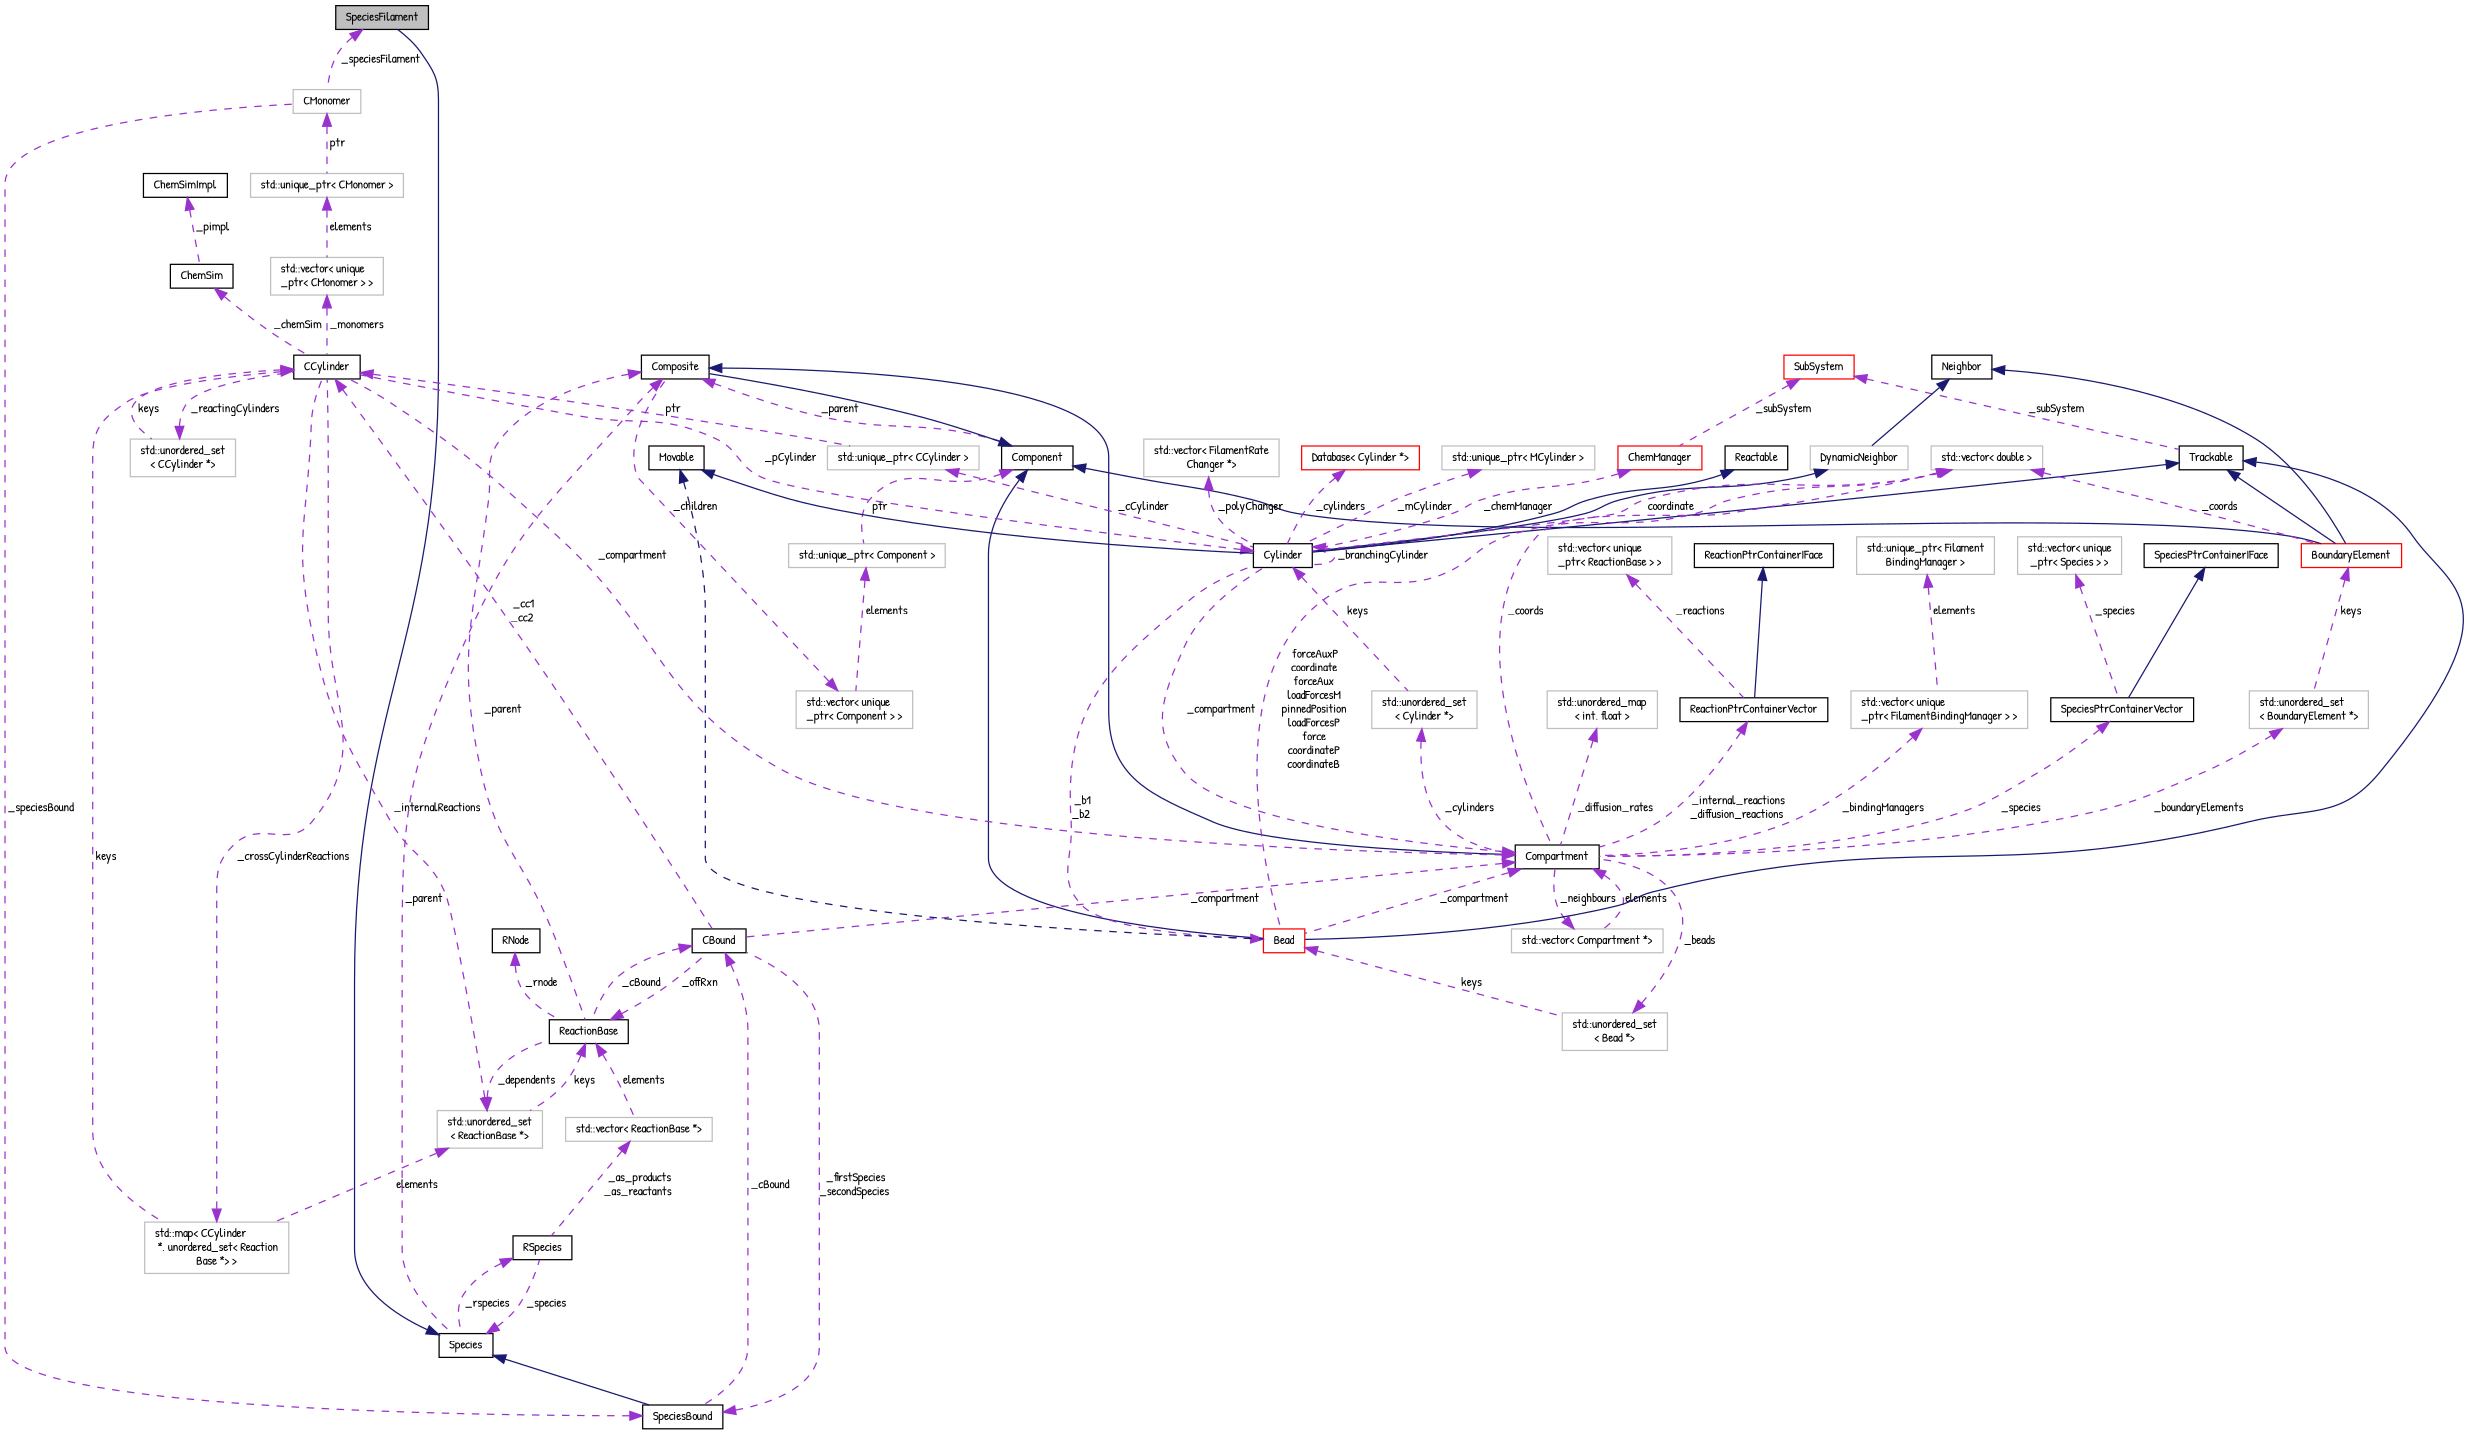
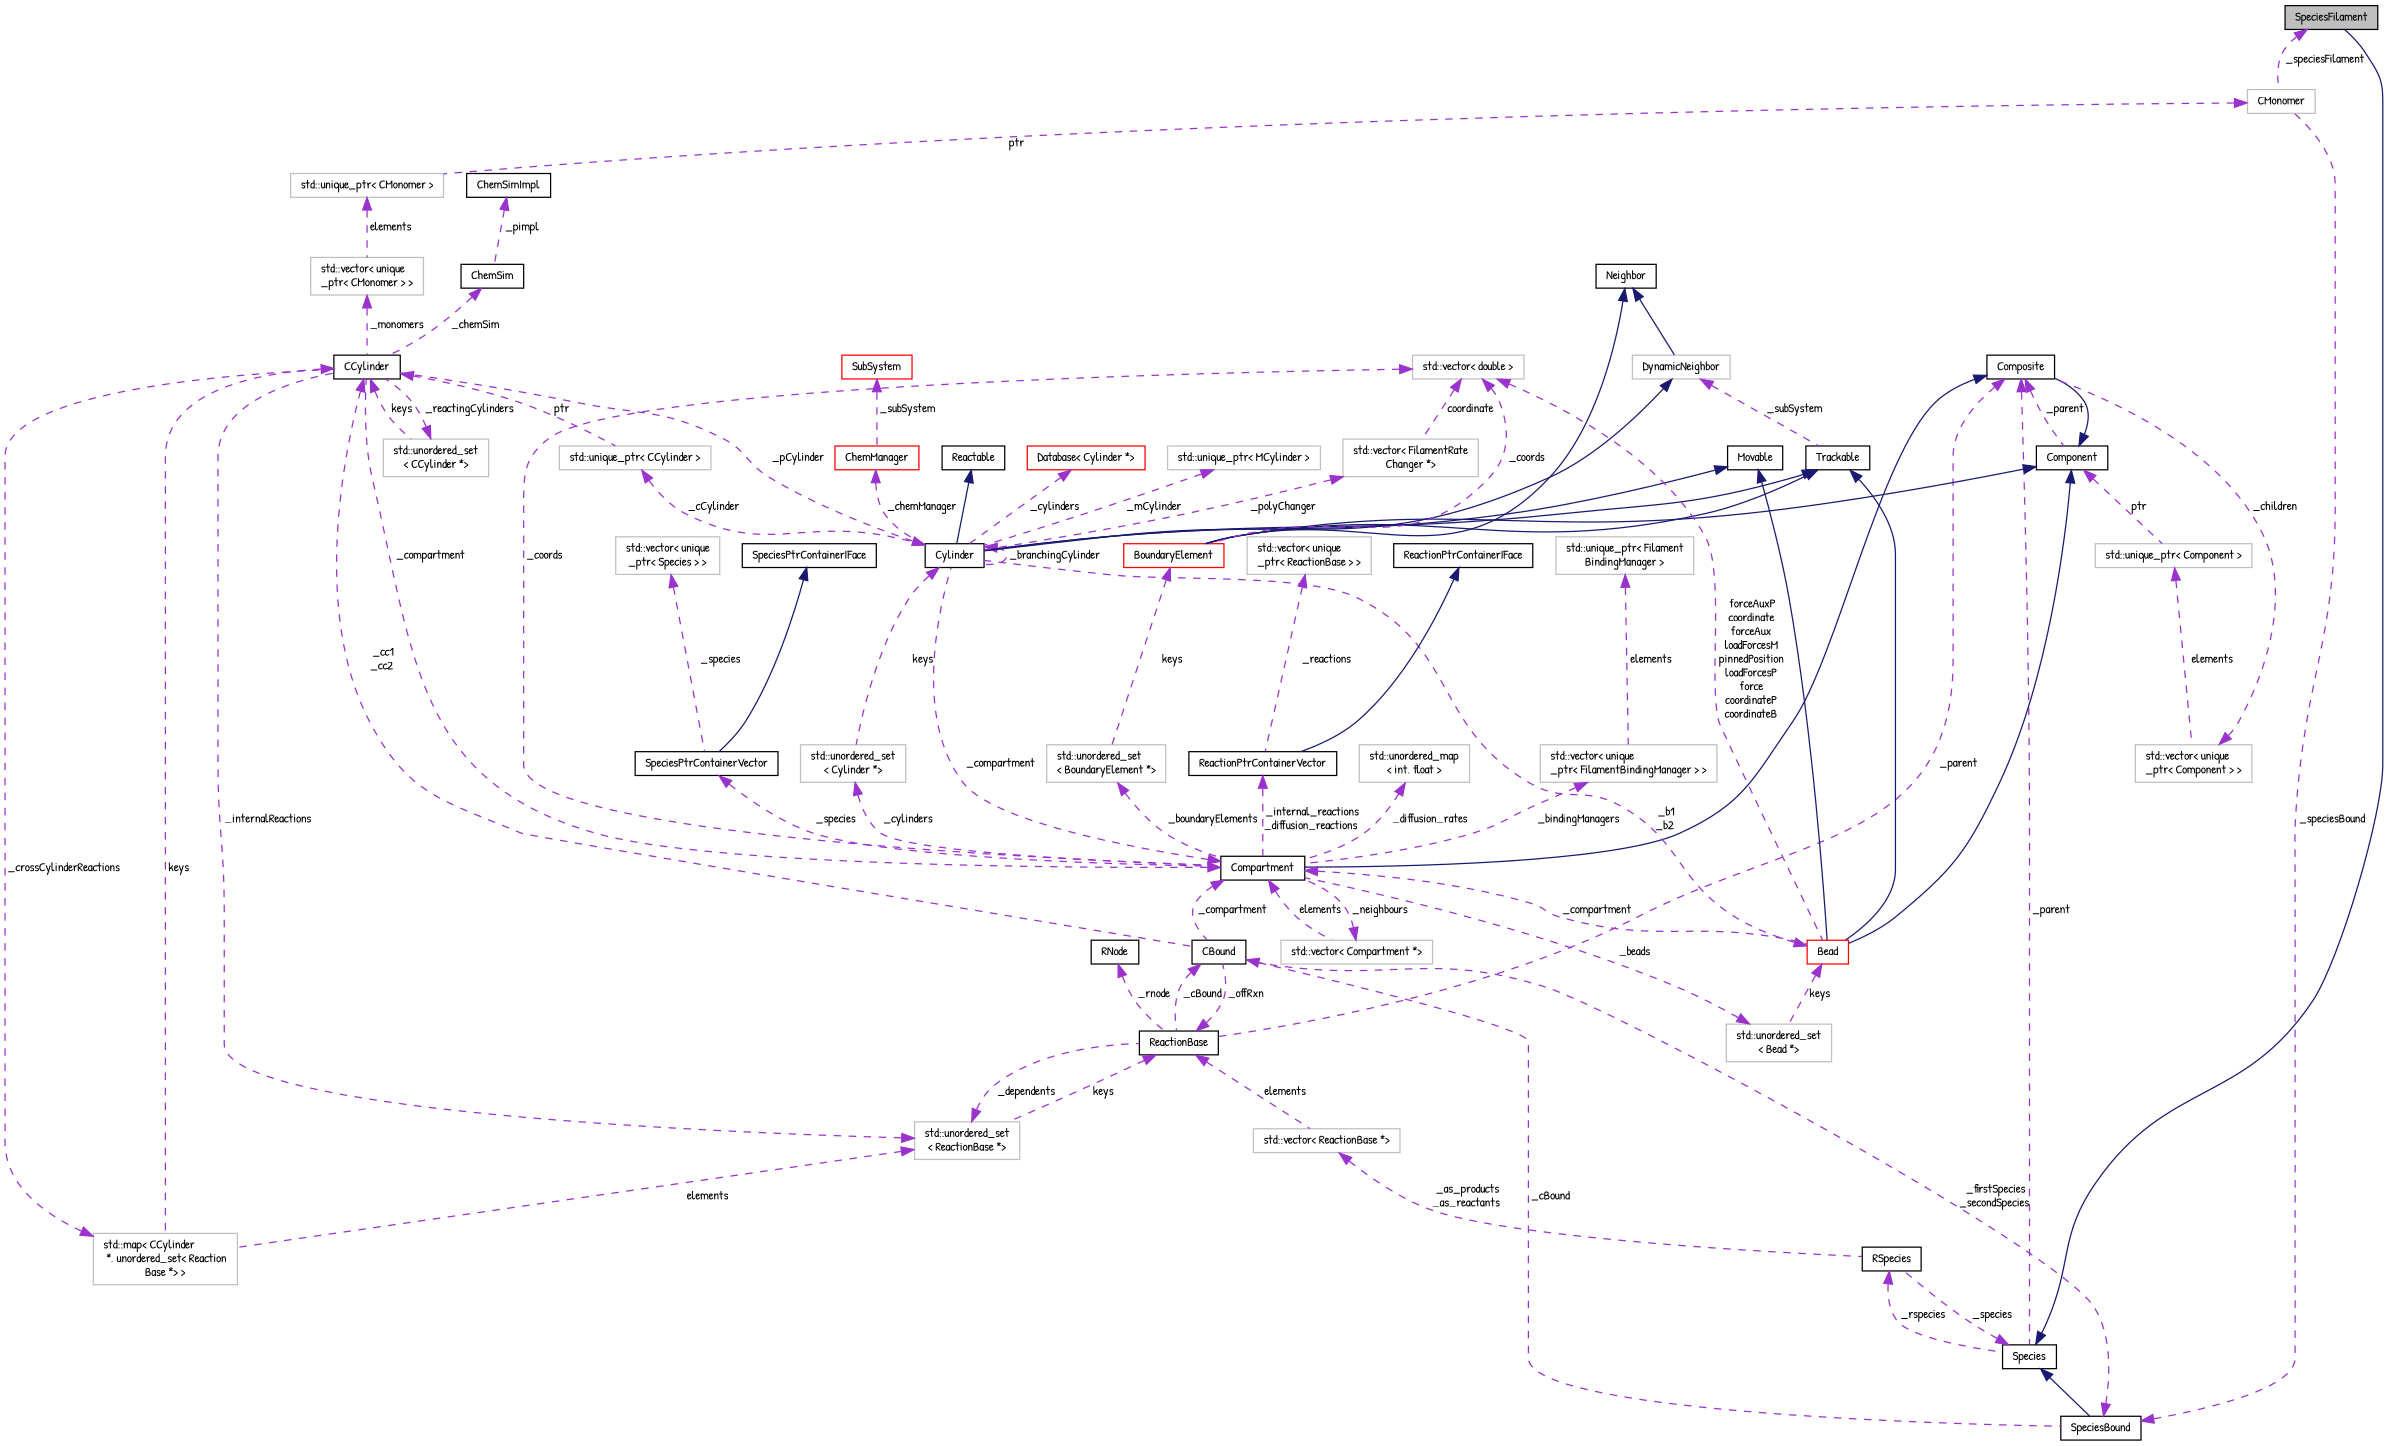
  digraph {
    fontname="Patrick Hand"
    node [color=grey75 fillcolor=white fontname="Patrick Hand" fontsize=10 shape=record style=filled]
    edge [color=darkorchid3 dir=back fontname="Patrick Hand" fontsize=10 labelfontname=Helvetica labelfontsize=10 style=dashed]
    n1 [color=black fillcolor=grey75 fontcolor=black height=0.2 label=SpeciesFilament width=0.4]
    n2 [height=0.2 label=CMonomer width=0.4]
    n3 [height=0.2 label="std::unique_ptr\< CMonomer \>" width=0.4]
    n4 [color=black height=0.2 label=Species width=0.4]
    n5 [color=black height=0.2 label=RSpecies width=0.4]
    n6 [color=black height=0.2 label=SpeciesBound width=0.4]
    n7 [color=black height=0.2 label=CBound width=0.4]
    n8 [height=0.2 label="std::vector\< ReactionBase *\>" width=0.4]
    n9 [color=black height=0.2 label=ReactionBase width=0.4]
    n10 [height=0.2 label="std::unordered_set\l\< ReactionBase *\>" width=0.4]
    n11 [color=black height=0.2 label=CCylinder width=0.4]
    n12 [height=0.2 label="std::map\< CCylinder\l *, unordered_set\< Reaction\lBase *\> \>" width=0.4]
    n13 [color=black height=0.2 label=Composite width=0.4]
    n14 [color=black height=0.2 label=Component width=0.4]
    n15 [color=black height=0.2 label=Compartment width=0.4]
    n16 [height=0.2 label="std::unique_ptr\< Component \>" width=0.4]
    n17 [color=red height=0.2 label=Bead width=0.4]
    n18 [color=red height=0.2 label=BoundaryElement width=0.4]
    n19 [color=black height=0.2 label=Cylinder width=0.4]
    n20 [height=0.2 label="std::vector\< Compartment *\>" width=0.4]
    n21 [height=0.2 label="std::vector\< unique\l_ptr\< Component \> \>" width=0.4]
    n22 [height=0.2 label="std::unordered_set\l\< Cylinder *\>" width=0.4]
    n23 [height=0.2 label="std::unordered_set\l\< Bead *\>" width=0.4]
    n24 [height=0.2 label="std::unordered_set\l\< BoundaryElement *\>" width=0.4]
    n25 [height=0.2 label="std::unique_ptr\< CCylinder \>" width=0.4]
    n26 [height=0.2 label="std::unordered_set\l\< CCylinder *\>" width=0.4]
    n27 [height=0.2 label="std::vector\< unique\l_ptr\< CMonomer \> \>" width=0.4]
    n28 [color=black height=0.2 label=Trackable width=0.4]
    n29 [color=red height=0.2 label=SubSystem width=0.4]
    n30 [color=red height=0.2 label=ChemManager width=0.4]
    n31 [color=black height=0.2 label=Movable width=0.4]
    n32 [color=black height=0.2 label=Reactable width=0.4]
    n33 [height=0.2 label=DynamicNeighbor width=0.4]
    n34 [color=black height=0.2 label=Neighbor width=0.4]
    n35 [height=0.2 label="std::vector\< FilamentRate\lChanger *\>" width=0.4]
    n36 [height=0.2 label="std::vector\< double \>" width=0.4]
    n37 [color=black height=0.2 label=ReactionPtrContainerVector width=0.4]
    n38 [color=black height=0.2 label=ReactionPtrContainerIFace width=0.4]
    n39 [height=0.2 label="std::vector\< unique\l_ptr\< ReactionBase \> \>" width=0.4]
    n40 [height=0.2 label="std::unordered_map\l\< int, float \>" width=0.4]
    n41 [height=0.2 label="std::vector\< unique\l_ptr\< FilamentBindingManager \> \>" width=0.4]
    n42 [height=0.2 label="std::unique_ptr\< Filament\lBindingManager \>" width=0.4]
    n43 [color=black height=0.2 label=SpeciesPtrContainerVector width=0.4]
    n44 [color=black height=0.2 label=SpeciesPtrContainerIFace width=0.4]
    n45 [height=0.2 label="std::vector\< unique\l_ptr\< Species \> \>" width=0.4]
    n46 [color=red height=0.2 label="Database\< Cylinder *\>" width=0.4]
    n47 [height=0.2 label="std::unique_ptr\< MCylinder \>" width=0.4]
    n48 [color=black height=0.2 label=ChemSim width=0.4]
    n49 [color=black height=0.2 label=ChemSimImpl width=0.4]
    n50 [color=black height=0.2 label=RNode width=0.4]
    n1 -> n2 [label=" _speciesFilament"]
    n2 -> n3 [label=" ptr"]
    n3 -> n27 [label=" elements"]
    n4 -> n1 [color=midnightblue style=solid]
    n4 -> n5 [label=" _species"]
    n4 -> n6 [color=midnightblue style=solid]
    n5 -> n4 [label=" _rspecies"]
    n6 -> n2 [label=" _speciesBound"]
    n6 -> n7 [label=" _firstSpecies\n_secondSpecies"]
    n7 -> n6 [label=" _cBound"]
    n7 -> n9 [label=" _cBound"]
    n8 -> n5 [label=" _as_products\n_as_reactants"]
    n9 -> n7 [label=" _offRxn"]
    n9 -> n8 [label=" elements"]
    n9 -> n10 [label=" keys"]
    n10 -> n9 [label=" _dependents"]
    n10 -> n11 [label=" _internalReactions"]
    n10 -> n12 [label=" elements"]
    n11 -> n7 [label=" _cc1\n_cc2"]
    n11 -> n12 [label=" keys"]
    n11 -> n25 [label=" ptr"]
    n11 -> n26 [label=" keys"]
    n12 -> n11 [label=" _crossCylinderReactions"]
    n13 -> n4 [label=" _parent"]
    n13 -> n9 [label=" _parent"]
    n13 -> n14 [label=" _parent"]
    n13 -> n15 [color=midnightblue style=solid]
    n14 -> n13 [color=midnightblue style=solid]
    n14 -> n16 [label=" ptr"]
    n14 -> n17 [color=midnightblue style=solid]
    n14 -> n18 [color=midnightblue style=solid]
    n15 -> n7 [label=" _compartment"]
    n15 -> n11 [label=" _compartment"]
    n15 -> n17 [label=" _compartment"]
    n15 -> n19 [label=" _compartment"]
    n15 -> n20 [label=" elements"]
    n16 -> n21 [label=" elements"]
    n17 -> n19 [label=" _b1\n_b2"]
    n17 -> n23 [label=" keys"]
    n18 -> n24 [label=" keys"]
    n19 -> n11 [label=" _pCylinder"]
    n19 -> n19 [label=" _branchingCylinder"]
    n19 -> n22 [label=" keys"]
    n20 -> n15 [label=" _neighbours"]
    n21 -> n13 [label=" _children"]
    n22 -> n15 [label=" _cylinders"]
    n23 -> n15 [label=" _beads"]
    n24 -> n15 [label=" _boundaryElements"]
    n25 -> n19 [label=" _cCylinder"]
    n26 -> n11 [label=" _reactingCylinders"]
    n27 -> n11 [label=" _monomers"]
    n28 -> n17 [color=midnightblue style=solid]
    n28 -> n18 [color=midnightblue style=solid]
    n28 -> n19 [color=midnightblue style=solid]
-   n29 -> n28 [label=" _subSystem"]
+   n33 -> n28 [label=" _subSystem"]
    n29 -> n30 [label=" _subSystem"]
    n30 -> n19 [label=" _chemManager"]
-   n31 -> n17 [color=midnightblue]
+   n31 -> n17 [color=midnightblue style=solid]
    n31 -> n19 [color=midnightblue style=solid]
    n32 -> n19 [color=midnightblue style=solid]
    n33 -> n19 [color=midnightblue style=solid]
    n34 -> n18 [color=midnightblue style=solid]
    n34 -> n33 [color=midnightblue style=solid]
    n35 -> n19 [label=" _polyChanger"]
    n36 -> n15 [label=" _coords"]
    n36 -> n17 [label=" forceAuxP\ncoordinate\nforceAux\nloadForcesM\npinnedPosition\nloadForcesP\nforce\ncoordinateP\ncoordinateB"]
    n36 -> n18 [label=" _coords"]
-   n36 -> n19 [label=" coordinate"]
+   n36 -> n35 [label=" coordinate"]
    n37 -> n15 [label=" _internal_reactions\n_diffusion_reactions"]
    n38 -> n37 [color=midnightblue style=solid]
    n39 -> n37 [label=" _reactions"]
    n40 -> n15 [label=" _diffusion_rates"]
    n41 -> n15 [label=" _bindingManagers"]
    n42 -> n41 [label=" elements"]
    n43 -> n15 [label=" _species"]
    n44 -> n43 [color=midnightblue style=solid]
    n45 -> n43 [label=" _species"]
    n46 -> n19 [label=" _cylinders"]
    n47 -> n19 [label=" _mCylinder"]
    n48 -> n11 [label=" _chemSim"]
    n49 -> n48 [label=" _pimpl"]
    n50 -> n9 [label=" _rnode"]
  }
